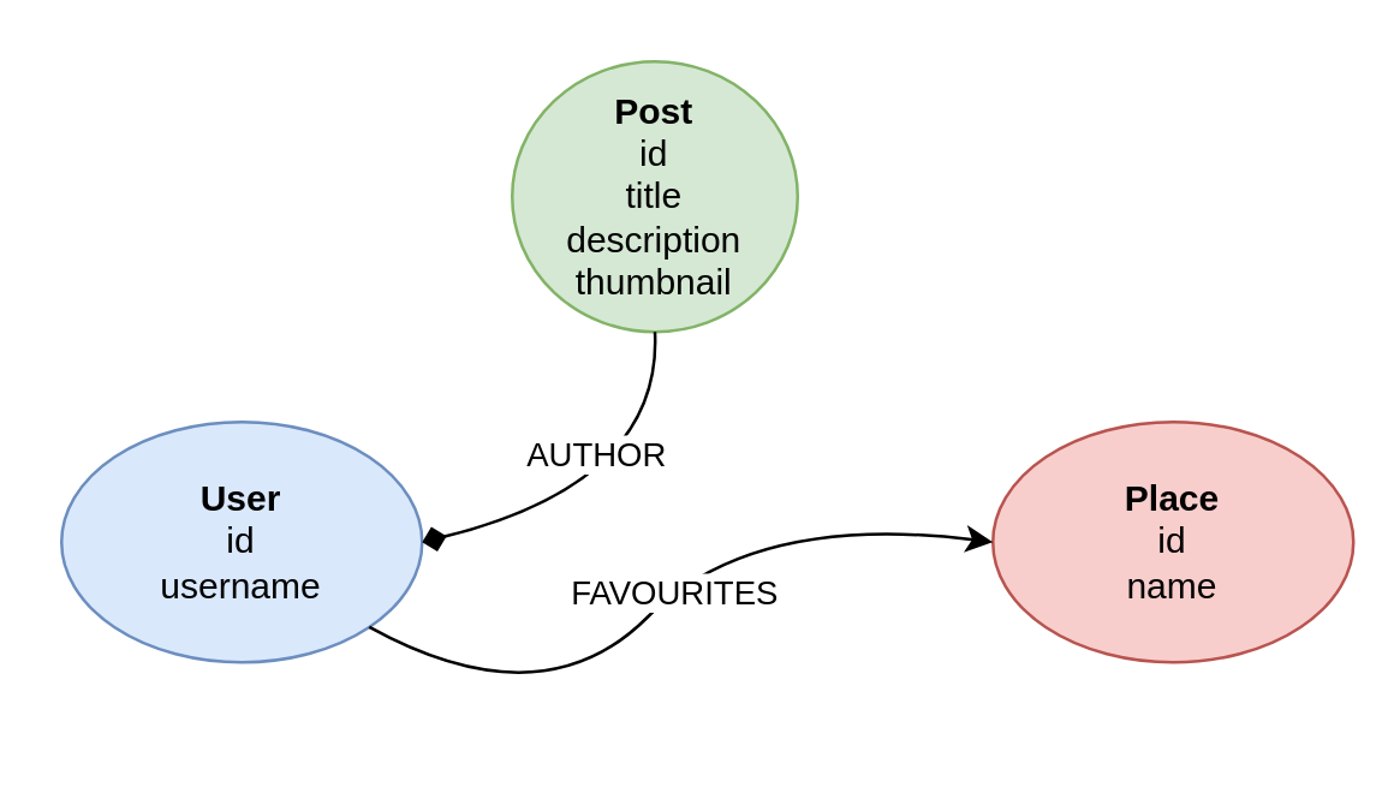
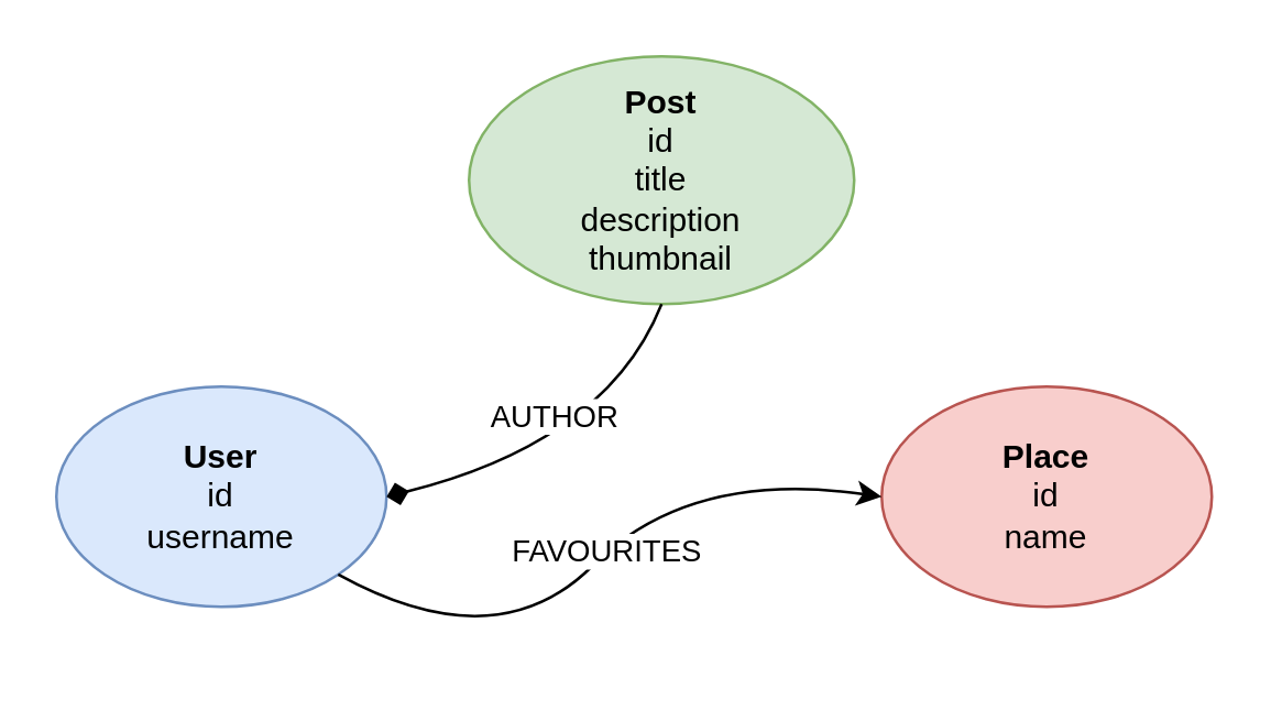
  <mxCell id="0" />
  <mxCell id="1" parent="0" />
  <mxCell id="2" value="&lt;b&gt;User&lt;br&gt;&lt;/b&gt;id&lt;br&gt;username" style="ellipse;whiteSpace=wrap;html=1;fillColor=#dae8fc;strokeColor=#6c8ebf;" vertex="1" parent="1"><mxGeometry x="20" y="140" width="120" height="80" as="geometry" /></mxCell>
- <mxCell id="3" value="&lt;b&gt;Post&lt;br&gt;&lt;/b&gt;id&lt;br&gt;title&lt;br&gt;description&lt;br&gt;thumbnail" style="ellipse;whiteSpace=wrap;html=1;fillColor=#d5e8d4;strokeColor=#82b366;" vertex="1" parent="1"><mxGeometry x="170" y="20" width="95" height="90" as="geometry" /></mxCell>
- <mxCell id="4" value="&lt;b&gt;Place&lt;br&gt;&lt;/b&gt;id&lt;br&gt;name" style="ellipse;whiteSpace=wrap;html=1;fillColor=#f8cecc;strokeColor=#b85450;" vertex="1" parent="1"><mxGeometry x="330" y="140" width="120" height="80" as="geometry" /></mxCell>
+ <mxCell id="3" value="&lt;b&gt;Post&lt;br&gt;&lt;/b&gt;id&lt;br&gt;title&lt;br&gt;description&lt;br&gt;thumbnail" style="ellipse;whiteSpace=wrap;html=1;fillColor=#d5e8d4;strokeColor=#82b366;" vertex="1" parent="1"><mxGeometry x="170" y="20" width="140" height="90" as="geometry" /></mxCell>
+ <mxCell id="4" value="&lt;b&gt;Place&lt;br&gt;&lt;/b&gt;id&lt;br&gt;name" style="ellipse;whiteSpace=wrap;html=1;fillColor=#f8cecc;strokeColor=#b85450;" vertex="1" parent="1"><mxGeometry x="320" y="140" width="120" height="80" as="geometry" /></mxCell>
  <mxCell id="5" value="" style="curved=1;endArrow=classic;html=1;elbow=vertical;exitX=1;exitY=1;exitDx=0;exitDy=0;entryX=0;entryY=0.5;entryDx=0;entryDy=0;" edge="1" parent="1" source="2" target="4"><mxGeometry width="50" height="50" relative="1" as="geometry"><mxPoint x="280" y="270" as="sourcePoint" /><mxPoint x="330" y="220" as="targetPoint" /><Array as="points"><mxPoint x="180" y="240" /><mxPoint x="250" y="170" /></Array></mxGeometry></mxCell>
  <mxCell id="6" value="FAVOURITES" style="edgeLabel;html=1;align=center;verticalAlign=middle;resizable=0;points=[];" vertex="1" connectable="0" parent="5"><mxGeometry x="-0.032" y="-1" relative="1" as="geometry"><mxPoint x="5" y="-7" as="offset" /></mxGeometry></mxCell>
  <mxCell id="7" value="" style="curved=1;endArrow=diamond;html=1;elbow=vertical;exitX=0.5;exitY=1;exitDx=0;exitDy=0;entryX=1;entryY=0.5;entryDx=0;entryDy=0;" edge="1" parent="1" source="3" target="2"><mxGeometry width="50" height="50" relative="1" as="geometry"><mxPoint x="280" y="270" as="sourcePoint" /><mxPoint x="220" y="110" as="targetPoint" /><Array as="points"><mxPoint x="220" y="160" /></Array></mxGeometry></mxCell>
  <mxCell id="8" value="AUTHOR" style="edgeLabel;html=1;align=center;verticalAlign=middle;resizable=0;points=[];" vertex="1" connectable="0" parent="7"><mxGeometry x="-0.054" y="8" relative="1" as="geometry"><mxPoint x="-12" y="-20" as="offset" /></mxGeometry></mxCell>
